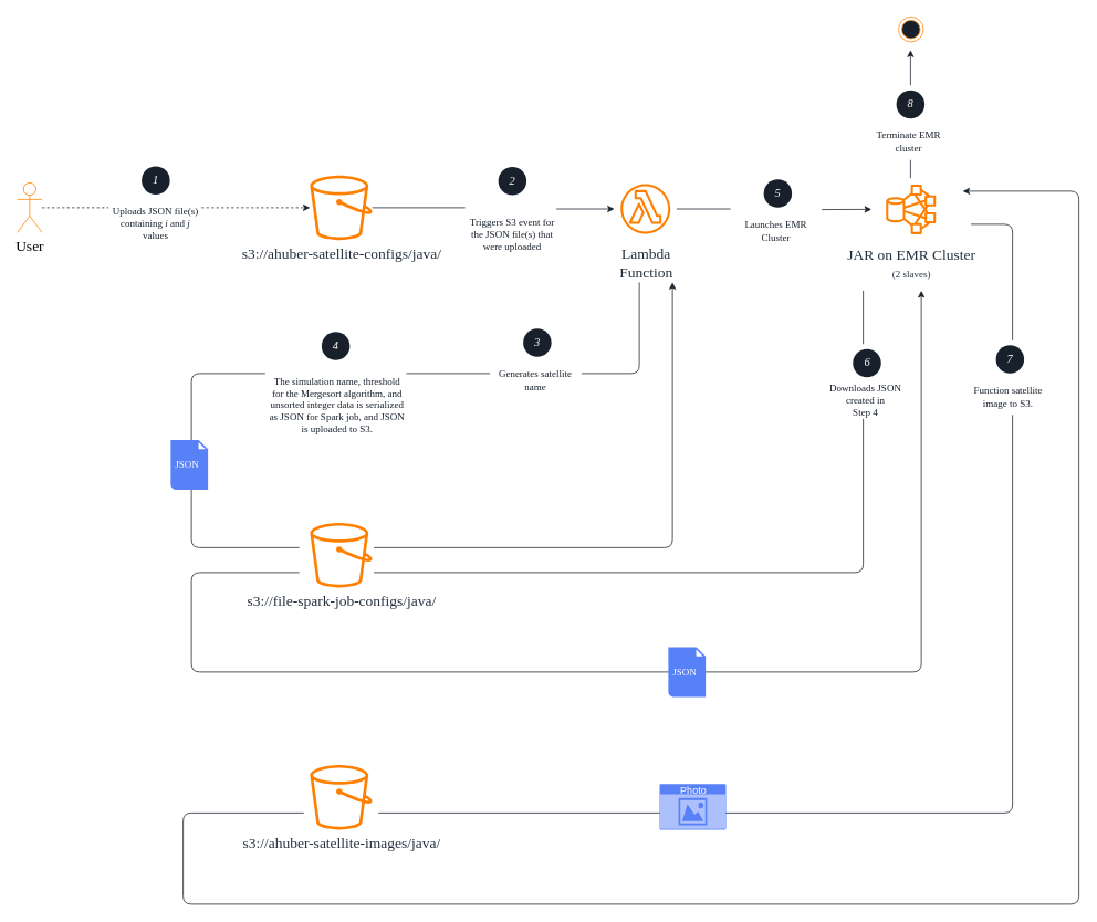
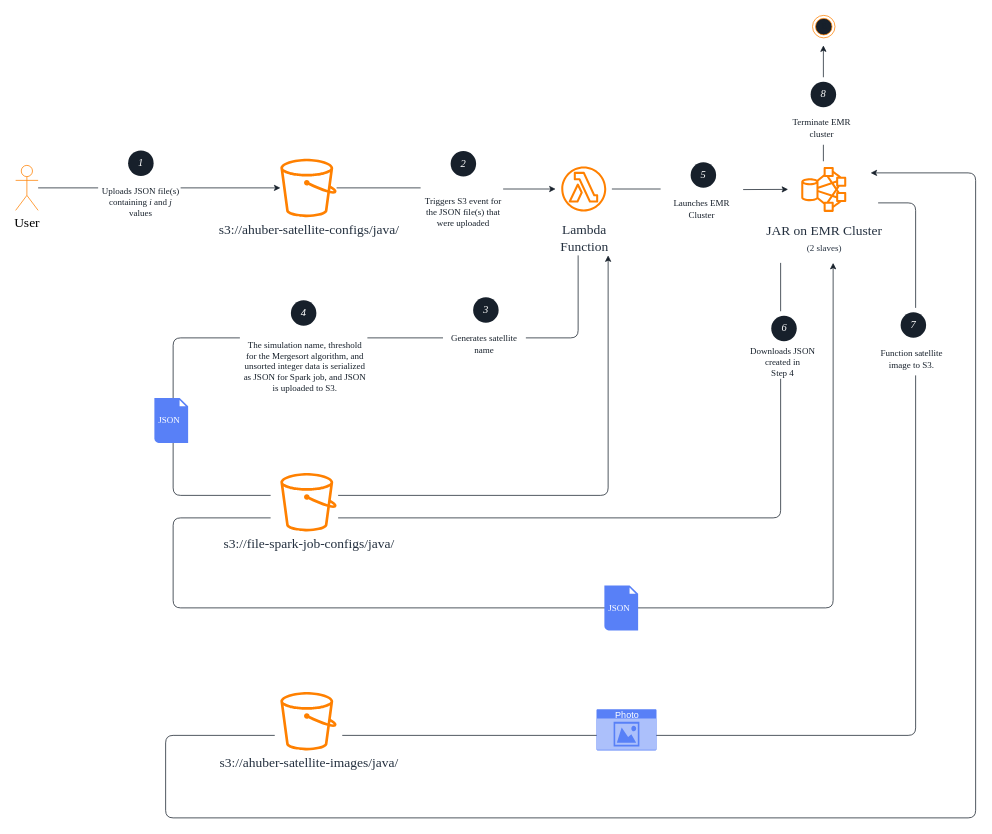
  <mxCell id="0" />
  <mxCell id="1" parent="0" />
  <mxCell id="2" value="" style="endArrow=classic;html=1;strokeColor=#17202B;fontFamily=IBM Plex Mono;fontSize=12;fontColor=#17202B;" edge="1" parent="1"><mxGeometry width="50" height="50" relative="1" as="geometry"><mxPoint x="1170" y="270" as="sourcePoint" /><mxPoint x="1160" y="230" as="targetPoint" /><Array as="points"><mxPoint x="1220" y="270" /><mxPoint x="1220" y="980" /><mxPoint x="220" y="980" /><mxPoint x="220" y="1090" /><mxPoint x="1300" y="1090" /><mxPoint x="1300" y="230" /></Array></mxGeometry></mxCell>
  <mxCell id="3" value="" style="rounded=0;whiteSpace=wrap;html=1;fillColor=#ffffff;gradientColor=none;fontFamily=IBM Plex Mono;fontSize=12;fontColor=#17202B;align=center;strokeColor=none;" vertex="1" parent="1"><mxGeometry x="365.5" y="910" width="90" height="120" as="geometry" /></mxCell>
  <mxCell id="4" value="" style="endArrow=classic;html=1;strokeColor=#17202B;fontFamily=IBM Plex Mono;fontSize=12;fontColor=#17202B;" edge="1" parent="1"><mxGeometry width="50" height="50" relative="1" as="geometry"><mxPoint x="1040" y="350" as="sourcePoint" /><mxPoint x="1110" y="350" as="targetPoint" /><Array as="points"><mxPoint x="1040" y="690" /><mxPoint x="230" y="690" /><mxPoint x="230" y="810" /><mxPoint x="1110" y="810" /></Array></mxGeometry></mxCell>
  <mxCell id="5" value="" style="endArrow=classic;html=1;strokeColor=#17202B;fontFamily=IBM Plex Mono;fontSize=12;fontColor=#17202B;" edge="1" parent="1"><mxGeometry width="50" height="50" relative="1" as="geometry"><mxPoint x="770" y="340" as="sourcePoint" /><mxPoint x="810" y="340" as="targetPoint" /><Array as="points"><mxPoint x="770" y="450" /><mxPoint x="230" y="450" /><mxPoint x="230" y="660" /><mxPoint x="810" y="660" /></Array></mxGeometry></mxCell>
  <mxCell id="6" value="" style="rounded=0;whiteSpace=wrap;html=1;fillColor=#ffffff;gradientColor=none;fontFamily=IBM Plex Mono;fontSize=12;fontColor=#17202B;align=center;strokeColor=none;" vertex="1" parent="1"><mxGeometry x="360" y="620" width="90" height="120" as="geometry" /></mxCell>
- <mxCell id="7" style="edgeStyle=orthogonalEdgeStyle;rounded=0;orthogonalLoop=1;jettySize=auto;html=1;endArrow=classic;endFill=1;strokeColor=#17202B;fontFamily=IBM Plex Mono;fontSize=12;fontColor=#17202B;dashed=1;" edge="1" parent="1" source="8" target="10"><mxGeometry relative="1" as="geometry" /></mxCell>
+ <mxCell id="7" style="edgeStyle=orthogonalEdgeStyle;rounded=0;orthogonalLoop=1;jettySize=auto;html=1;endArrow=classic;endFill=1;strokeColor=#17202B;fontFamily=IBM Plex Mono;fontSize=12;fontColor=#17202B;" edge="1" parent="1" source="8" target="10"><mxGeometry relative="1" as="geometry" /></mxCell>
  <mxCell id="8" value="User" style="shape=umlActor;verticalLabelPosition=bottom;labelBackgroundColor=#ffffff;verticalAlign=top;html=1;outlineConnect=0;fontFamily=IBM Plex Sans;fontSize=18;fontStyle=0;fillColor=none;strokeColor=#FF8000;" parent="1" vertex="1"><mxGeometry x="20" y="220" width="30" height="60" as="geometry" /></mxCell>
  <mxCell id="9" style="edgeStyle=orthogonalEdgeStyle;rounded=0;orthogonalLoop=1;jettySize=auto;html=1;fontFamily=Courier New;strokeColor=#17202B;" parent="1" source="10" target="13" edge="1"><mxGeometry relative="1" as="geometry" /></mxCell>
  <mxCell id="10" value="s3://ahuber-satellite-configs/java/" style="outlineConnect=0;fontColor=#232F3E;gradientColor=none;fillColor=#FF8000;strokeColor=none;dashed=0;verticalLabelPosition=bottom;verticalAlign=top;align=center;html=1;fontSize=18;fontStyle=0;aspect=fixed;pointerEvents=1;shape=mxgraph.aws4.bucket;fontFamily=IBM Plex Sans;" parent="1" vertex="1"><mxGeometry x="373" y="211" width="75" height="78" as="geometry" /></mxCell>
  <mxCell id="11" value="s3://ahuber-satellite-images/java/" style="outlineConnect=0;fontColor=#232F3E;gradientColor=none;fillColor=#FF8000;strokeColor=none;dashed=0;verticalLabelPosition=bottom;verticalAlign=top;align=center;html=1;fontSize=18;fontStyle=0;aspect=fixed;pointerEvents=1;shape=mxgraph.aws4.bucket;fontFamily=IBM Plex Sans;" parent="1" vertex="1"><mxGeometry x="373" y="922" width="75" height="78" as="geometry" /></mxCell>
  <mxCell id="12" style="edgeStyle=orthogonalEdgeStyle;rounded=0;orthogonalLoop=1;jettySize=auto;html=1;endArrow=classic;endFill=1;strokeColor=#17202B;fontFamily=IBM Plex Mono;fontSize=12;fontColor=#17202B;" edge="1" parent="1" source="13"><mxGeometry relative="1" as="geometry"><mxPoint x="1050" y="252" as="targetPoint" /></mxGeometry></mxCell>
  <mxCell id="13" value="Lambda&#10;Function" style="outlineConnect=0;fontColor=#232F3E;gradientColor=none;strokeColor=#FF8000;fillColor=none;dashed=0;verticalLabelPosition=bottom;verticalAlign=top;align=center;html=1;fontSize=18;fontStyle=0;aspect=fixed;shape=mxgraph.aws4.resourceIcon;resIcon=mxgraph.aws4.lambda_function;fontFamily=IBM Plex Sans;" parent="1" vertex="1"><mxGeometry x="740" y="214" width="75" height="75" as="geometry" /></mxCell>
  <mxCell id="14" style="edgeStyle=orthogonalEdgeStyle;rounded=0;orthogonalLoop=1;jettySize=auto;html=1;endArrow=classic;endFill=1;strokeColor=#17202B;fontFamily=IBM Plex Mono;fontSize=12;fontColor=#17202B;" edge="1" parent="1" source="15"><mxGeometry relative="1" as="geometry"><mxPoint x="1097" y="60" as="targetPoint" /></mxGeometry></mxCell>
  <mxCell id="15" value="JAR on EMR Cluster&lt;br&gt;&lt;font style=&quot;font-size: 12px&quot;&gt;(2 slaves)&lt;/font&gt;" style="outlineConnect=0;fontColor=#232F3E;gradientColor=none;strokeColor=#FF8000;fillColor=none;dashed=0;verticalLabelPosition=bottom;verticalAlign=top;align=center;html=1;fontSize=18;fontStyle=0;aspect=fixed;shape=mxgraph.aws4.resourceIcon;resIcon=mxgraph.aws4.hdfs_cluster;fontFamily=IBM Plex Sans;" parent="1" vertex="1"><mxGeometry x="1060" y="214.5" width="75" height="75" as="geometry" /></mxCell>
  <mxCell id="16" value="" style="group" vertex="1" connectable="0" parent="1"><mxGeometry x="130" y="195" width="114" height="110" as="geometry" /></mxCell>
  <mxCell id="17" value="" style="rounded=0;whiteSpace=wrap;html=1;fillColor=#ffffff;gradientColor=none;fontFamily=IBM Plex Mono;fontSize=12;fontColor=#17202B;align=center;strokeColor=none;" vertex="1" parent="16"><mxGeometry width="110" height="110" as="geometry" /></mxCell>
  <mxCell id="18" value="Uploads JSON file(s) containing &lt;i style=&quot;font-size: 12px;&quot;&gt;i &lt;/i&gt;and &lt;i style=&quot;font-size: 12px;&quot;&gt;j &lt;/i&gt;values" style="text;html=1;strokeColor=none;fillColor=none;align=center;verticalAlign=middle;whiteSpace=wrap;rounded=0;fontFamily=IBM Plex Mono;fontSize=12;fontColor=#17202B;" parent="16" vertex="1"><mxGeometry y="46.5" width="114" height="55" as="geometry" /></mxCell>
  <mxCell id="19" value="&lt;font face=&quot;IBM Plex Serif&quot; size=&quot;1&quot;&gt;&lt;i style=&quot;font-size: 14px&quot;&gt;1&lt;/i&gt;&lt;/font&gt;" style="ellipse;whiteSpace=wrap;html=1;aspect=fixed;fontFamily=IBM Plex Mono;fontSize=12;align=center;fillColor=#17202b;strokeColor=none;gradientDirection=east;fontColor=#FFFFFF;" vertex="1" parent="16"><mxGeometry x="40" y="5" width="34" height="34" as="geometry" /></mxCell>
  <mxCell id="20" value="" style="group" vertex="1" connectable="0" parent="1"><mxGeometry x="560" y="195" width="114" height="130" as="geometry" /></mxCell>
  <mxCell id="21" value="" style="rounded=0;whiteSpace=wrap;html=1;fillColor=#ffffff;gradientColor=none;fontFamily=IBM Plex Mono;fontSize=12;fontColor=#17202B;align=center;strokeColor=none;" vertex="1" parent="20"><mxGeometry width="110" height="130" as="geometry" /></mxCell>
  <mxCell id="22" value="Triggers S3 event for the JSON file(s) that were uploaded" style="text;html=1;strokeColor=none;fillColor=none;align=center;verticalAlign=middle;whiteSpace=wrap;rounded=0;fontFamily=IBM Plex Mono;fontSize=12;fontColor=#17202B;" vertex="1" parent="20"><mxGeometry y="54.955" width="114" height="65" as="geometry" /></mxCell>
  <mxCell id="23" value="&lt;font face=&quot;IBM Plex Serif&quot; size=&quot;1&quot;&gt;&lt;i style=&quot;font-size: 14px&quot;&gt;2&lt;/i&gt;&lt;/font&gt;" style="ellipse;whiteSpace=wrap;html=1;aspect=fixed;fontFamily=IBM Plex Mono;fontSize=12;align=center;fillColor=#17202b;strokeColor=none;gradientDirection=east;fontColor=#FFFFFF;" vertex="1" parent="20"><mxGeometry x="40" y="5.909" width="34" height="34" as="geometry" /></mxCell>
  <mxCell id="24" value="" style="group" vertex="1" connectable="0" parent="1"><mxGeometry x="880" y="210" width="110" height="90" as="geometry" /></mxCell>
  <mxCell id="25" value="" style="rounded=0;whiteSpace=wrap;html=1;fillColor=#ffffff;gradientColor=none;fontFamily=IBM Plex Mono;fontSize=12;fontColor=#17202B;align=center;strokeColor=none;" vertex="1" parent="24"><mxGeometry width="110" height="90" as="geometry" /></mxCell>
  <mxCell id="26" value="Launches EMR Cluster" style="text;html=1;strokeColor=none;fillColor=none;align=center;verticalAlign=middle;whiteSpace=wrap;rounded=0;fontFamily=IBM Plex Mono;fontSize=12;fontColor=#17202B;" vertex="1" parent="24"><mxGeometry y="50" width="110" height="35" as="geometry" /></mxCell>
  <mxCell id="27" value="&lt;font face=&quot;IBM Plex Serif&quot;&gt;&lt;span style=&quot;font-size: 14px&quot;&gt;&lt;i&gt;5&lt;/i&gt;&lt;/span&gt;&lt;/font&gt;" style="ellipse;whiteSpace=wrap;html=1;aspect=fixed;fontFamily=IBM Plex Mono;fontSize=12;align=center;fillColor=#17202b;strokeColor=none;gradientDirection=east;fontColor=#FFFFFF;" vertex="1" parent="24"><mxGeometry x="40" y="5.909" width="34" height="34" as="geometry" /></mxCell>
  <mxCell id="28" value="" style="group" vertex="1" connectable="0" parent="1"><mxGeometry x="987.5" y="414.5" width="110" height="90" as="geometry" /></mxCell>
  <mxCell id="29" value="" style="rounded=0;whiteSpace=wrap;html=1;fillColor=#ffffff;gradientColor=none;fontFamily=IBM Plex Mono;fontSize=12;fontColor=#17202B;align=center;strokeColor=none;" vertex="1" parent="28"><mxGeometry width="110" height="90" as="geometry" /></mxCell>
  <mxCell id="30" value="Downloads JSON&lt;br&gt;created in &lt;br&gt;Step 4" style="text;html=1;strokeColor=none;fillColor=none;align=center;verticalAlign=middle;whiteSpace=wrap;rounded=0;fontFamily=IBM Plex Mono;fontSize=12;fontColor=#17202B;" vertex="1" parent="28"><mxGeometry y="50" width="110" height="35" as="geometry" /></mxCell>
  <mxCell id="31" value="&lt;font face=&quot;IBM Plex Serif&quot;&gt;&lt;span style=&quot;font-size: 14px&quot;&gt;&lt;i&gt;6&lt;/i&gt;&lt;/span&gt;&lt;/font&gt;" style="ellipse;whiteSpace=wrap;html=1;aspect=fixed;fontFamily=IBM Plex Mono;fontSize=12;align=center;fillColor=#17202b;strokeColor=none;gradientDirection=east;fontColor=#FFFFFF;" vertex="1" parent="28"><mxGeometry x="40" y="5.909" width="34" height="34" as="geometry" /></mxCell>
  <mxCell id="32" value="" style="group" vertex="1" connectable="0" parent="1"><mxGeometry x="319" y="390" width="172" height="150" as="geometry" /></mxCell>
  <mxCell id="33" value="" style="rounded=0;whiteSpace=wrap;html=1;fillColor=#ffffff;gradientColor=none;fontFamily=IBM Plex Mono;fontSize=12;fontColor=#17202B;align=center;strokeColor=none;" vertex="1" parent="32"><mxGeometry width="170" height="150" as="geometry" /></mxCell>
  <mxCell id="34" value="The simulation name, threshold for the Mergesort algorithm, and unsorted integer data is serialized as JSON for Spark job, and JSON is uploaded to S3." style="text;html=1;strokeColor=none;fillColor=none;align=center;verticalAlign=middle;whiteSpace=wrap;rounded=0;fontFamily=IBM Plex Mono;fontSize=12;fontColor=#17202B;" vertex="1" parent="32"><mxGeometry x="2" y="50" width="170" height="95" as="geometry" /></mxCell>
  <mxCell id="35" value="&lt;font face=&quot;IBM Plex Serif&quot; size=&quot;1&quot;&gt;&lt;i style=&quot;font-size: 14px&quot;&gt;4&lt;/i&gt;&lt;/font&gt;" style="ellipse;whiteSpace=wrap;html=1;aspect=fixed;fontFamily=IBM Plex Mono;fontSize=12;align=center;fillColor=#17202b;strokeColor=none;gradientDirection=east;fontColor=#FFFFFF;" vertex="1" parent="32"><mxGeometry x="68" y="9.909" width="34" height="34" as="geometry" /></mxCell>
  <mxCell id="36" value="" style="group" vertex="1" connectable="0" parent="1"><mxGeometry x="590" y="390" width="110" height="90" as="geometry" /></mxCell>
  <mxCell id="37" value="" style="rounded=0;whiteSpace=wrap;html=1;fillColor=#ffffff;gradientColor=none;fontFamily=IBM Plex Mono;fontSize=12;fontColor=#17202B;align=center;strokeColor=none;" vertex="1" parent="36"><mxGeometry width="110" height="90" as="geometry" /></mxCell>
  <mxCell id="38" value="Generates satellite name" style="text;html=1;strokeColor=none;fillColor=#ffffff;align=center;verticalAlign=middle;whiteSpace=wrap;rounded=0;fontFamily=IBM Plex Mono;fontSize=12;fontColor=#17202B;" vertex="1" parent="36"><mxGeometry y="50" width="110" height="35" as="geometry" /></mxCell>
  <mxCell id="39" value="&lt;font face=&quot;IBM Plex Serif&quot; size=&quot;1&quot;&gt;&lt;i style=&quot;font-size: 14px&quot;&gt;3&lt;/i&gt;&lt;/font&gt;" style="ellipse;whiteSpace=wrap;html=1;aspect=fixed;fontFamily=IBM Plex Mono;fontSize=12;align=center;fillColor=#17202b;strokeColor=none;gradientDirection=east;fontColor=#FFFFFF;" vertex="1" parent="36"><mxGeometry x="40" y="5.909" width="34" height="34" as="geometry" /></mxCell>
  <mxCell id="40" value="s3://file-spark-job-configs/java/" style="outlineConnect=0;fontColor=#232F3E;gradientColor=none;fillColor=#FF8000;strokeColor=none;dashed=0;verticalLabelPosition=bottom;verticalAlign=top;align=center;html=1;fontSize=18;fontStyle=0;aspect=fixed;pointerEvents=1;shape=mxgraph.aws4.bucket;fontFamily=IBM Plex Sans;" parent="1" vertex="1"><mxGeometry x="373" y="630" width="75" height="78" as="geometry" /></mxCell>
  <mxCell id="41" value="" style="group" vertex="1" connectable="0" parent="1"><mxGeometry x="1160" y="410" width="110" height="90" as="geometry" /></mxCell>
  <mxCell id="42" value="" style="rounded=0;whiteSpace=wrap;html=1;fillColor=#ffffff;gradientColor=none;fontFamily=IBM Plex Mono;fontSize=12;fontColor=#17202B;align=center;strokeColor=none;" vertex="1" parent="41"><mxGeometry width="110" height="90" as="geometry" /></mxCell>
  <mxCell id="43" value="Function satellite image to S3." style="text;html=1;strokeColor=none;fillColor=none;align=center;verticalAlign=middle;whiteSpace=wrap;rounded=0;fontFamily=IBM Plex Mono;fontSize=12;fontColor=#17202B;" vertex="1" parent="41"><mxGeometry y="50" width="110" height="35" as="geometry" /></mxCell>
  <mxCell id="44" value="&lt;font face=&quot;IBM Plex Serif&quot;&gt;&lt;span style=&quot;font-size: 14px&quot;&gt;&lt;i&gt;7&lt;/i&gt;&lt;/span&gt;&lt;/font&gt;" style="ellipse;whiteSpace=wrap;html=1;aspect=fixed;fontFamily=IBM Plex Mono;fontSize=12;align=center;fillColor=#17202b;strokeColor=none;gradientDirection=east;fontColor=#FFFFFF;" vertex="1" parent="41"><mxGeometry x="40" y="5.909" width="34" height="34" as="geometry" /></mxCell>
  <mxCell id="45" value="Photo" style="html=1;strokeColor=none;fillColor=#5880F7;labelPosition=center;verticalLabelPosition=middle;verticalAlign=top;align=center;fontSize=12;outlineConnect=0;spacingTop=-6;fontColor=#FFFFFF;shape=mxgraph.sitemap.photo;" vertex="1" parent="1"><mxGeometry x="794.5" y="945" width="80" height="55" as="geometry" /></mxCell>
  <mxCell id="46" value="E" style="ellipse;html=1;shape=endState;fillColor=#17202B;strokeColor=#FF8000;fontFamily=IBM Plex Mono;fontSize=12;fontColor=#17202B;align=center;" vertex="1" parent="1"><mxGeometry x="1082.5" y="20" width="30" height="30" as="geometry" /></mxCell>
  <mxCell id="47" value="" style="group" vertex="1" connectable="0" parent="1"><mxGeometry x="1040" y="102.5" width="110" height="90" as="geometry" /></mxCell>
  <mxCell id="48" value="" style="rounded=0;whiteSpace=wrap;html=1;fillColor=#ffffff;gradientColor=none;fontFamily=IBM Plex Mono;fontSize=12;fontColor=#17202B;align=center;strokeColor=none;" vertex="1" parent="47"><mxGeometry width="110" height="90" as="geometry" /></mxCell>
  <mxCell id="49" value="Terminate EMR cluster" style="text;html=1;strokeColor=none;fillColor=#ffffff;align=center;verticalAlign=middle;whiteSpace=wrap;rounded=0;fontFamily=IBM Plex Mono;fontSize=12;fontColor=#17202B;" vertex="1" parent="47"><mxGeometry y="50" width="110" height="35" as="geometry" /></mxCell>
  <mxCell id="50" value="&lt;font face=&quot;IBM Plex Serif&quot; size=&quot;1&quot;&gt;&lt;i style=&quot;font-size: 14px&quot;&gt;8&lt;/i&gt;&lt;/font&gt;" style="ellipse;whiteSpace=wrap;html=1;aspect=fixed;fontFamily=IBM Plex Mono;fontSize=12;align=center;fillColor=#17202b;strokeColor=none;gradientDirection=east;fontColor=#FFFFFF;" vertex="1" parent="47"><mxGeometry x="40" y="5.909" width="34" height="34" as="geometry" /></mxCell>
  <mxCell id="51" value="" style="group" vertex="1" connectable="0" parent="1"><mxGeometry x="205" y="530" width="45" height="60" as="geometry" /></mxCell>
  <mxCell id="52" value="" style="shadow=0;dashed=0;html=1;strokeColor=none;fillColor=#5880F7;labelPosition=center;verticalLabelPosition=bottom;verticalAlign=top;align=center;outlineConnect=0;shape=mxgraph.veeam.2d.file;fontFamily=IBM Plex Mono;fontSize=12;fontColor=#17202B;" vertex="1" parent="51"><mxGeometry width="45" height="60" as="geometry" /></mxCell>
  <mxCell id="53" value="JSON" style="text;html=1;strokeColor=none;fillColor=none;align=center;verticalAlign=middle;whiteSpace=wrap;rounded=0;fontFamily=IBM Plex Mono;fontSize=12;fontColor=#FFFFFF;" vertex="1" parent="51"><mxGeometry y="19.5" width="40" height="20" as="geometry" /></mxCell>
  <mxCell id="54" value="" style="group" vertex="1" connectable="0" parent="1"><mxGeometry x="805" y="780" width="45" height="60" as="geometry" /></mxCell>
  <mxCell id="55" value="" style="shadow=0;dashed=0;html=1;strokeColor=none;fillColor=#5880F7;labelPosition=center;verticalLabelPosition=bottom;verticalAlign=top;align=center;outlineConnect=0;shape=mxgraph.veeam.2d.file;fontFamily=IBM Plex Mono;fontSize=12;fontColor=#17202B;" vertex="1" parent="54"><mxGeometry width="45" height="60" as="geometry" /></mxCell>
  <mxCell id="56" value="JSON" style="text;html=1;strokeColor=none;fillColor=none;align=center;verticalAlign=middle;whiteSpace=wrap;rounded=0;fontFamily=IBM Plex Mono;fontSize=12;fontColor=#FFFFFF;" vertex="1" parent="54"><mxGeometry y="19.5" width="40" height="20" as="geometry" /></mxCell>
